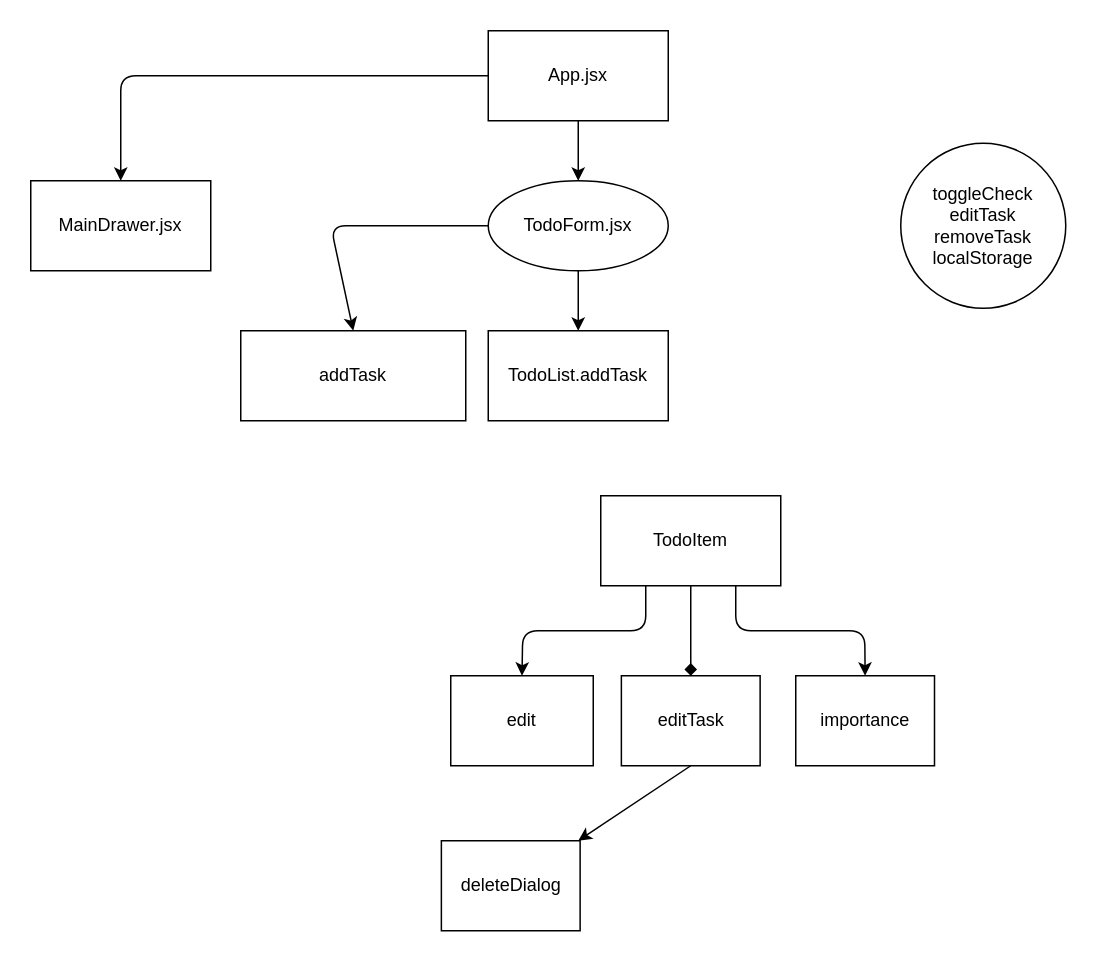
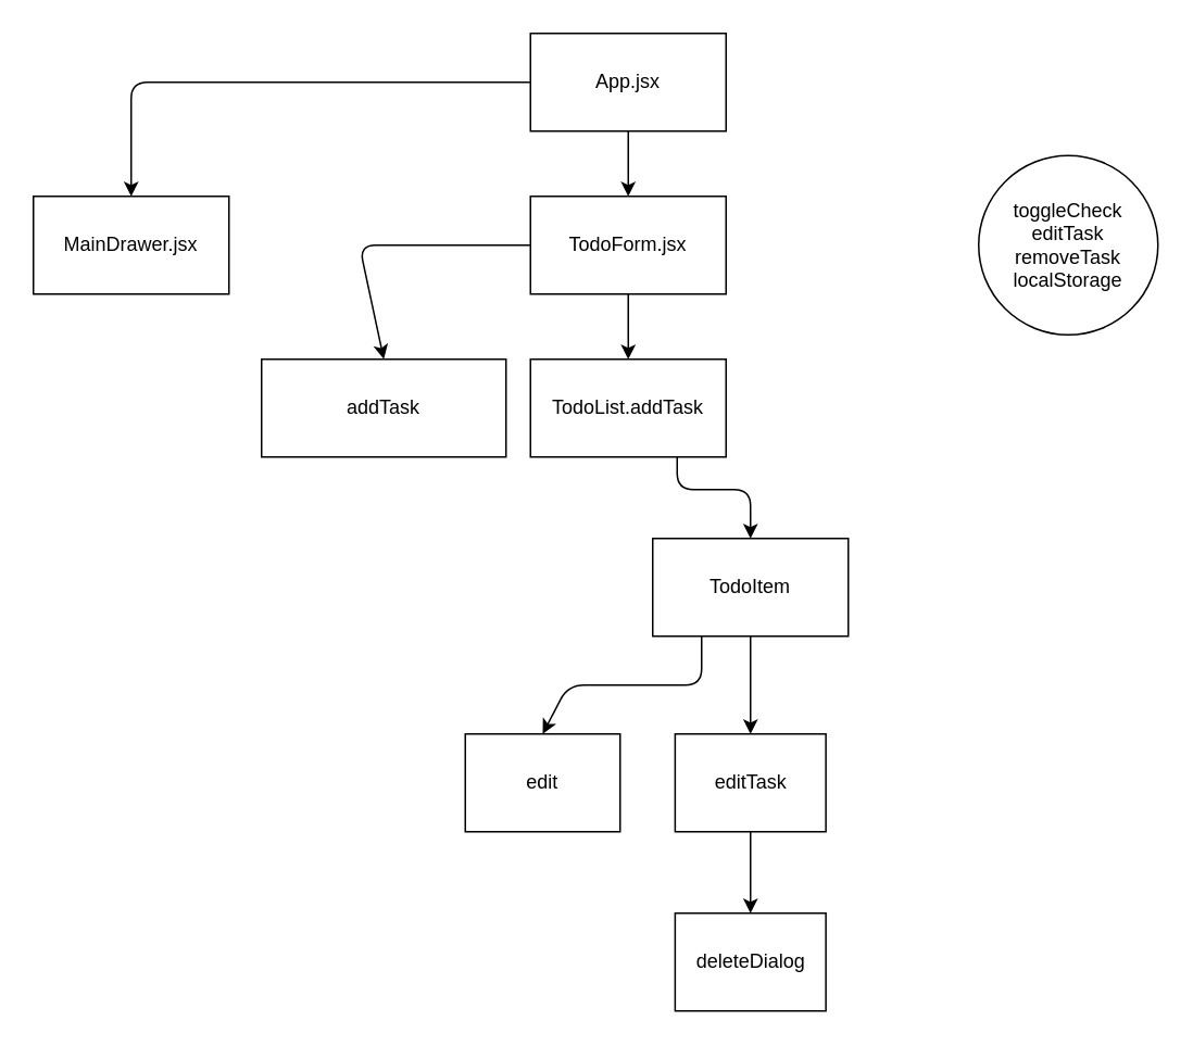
  <mxCell id="0" />
  <mxCell id="1" parent="0" />
  <mxCell id="2" style="edgeStyle=none;html=1;entryX=0.5;entryY=0;entryDx=0;entryDy=0;" edge="1" parent="1" source="4" target="8"><mxGeometry relative="1" as="geometry"><mxPoint x="385" y="100" as="targetPoint" /></mxGeometry></mxCell>
  <mxCell id="3" style="edgeStyle=none;html=1;exitX=0;exitY=0.5;exitDx=0;exitDy=0;entryX=0.5;entryY=0;entryDx=0;entryDy=0;" edge="1" parent="1" source="4" target="5"><mxGeometry relative="1" as="geometry"><Array as="points"><mxPoint x="80" y="50" /></Array></mxGeometry></mxCell>
  <mxCell id="4" value="App.jsx" style="rounded=0;whiteSpace=wrap;html=1;" vertex="1" parent="1"><mxGeometry x="325" width="120" height="60" as="geometry" y="20" /></mxCell>
  <mxCell id="5" value="MainDrawer.jsx" style="rounded=0;whiteSpace=wrap;html=1;" vertex="1" parent="1"><mxGeometry x="20" y="120" width="120" height="60" as="geometry" /></mxCell>
  <mxCell id="6" style="edgeStyle=none;html=1;" edge="1" parent="1" source="8" target="10"><mxGeometry relative="1" as="geometry" /></mxCell>
  <mxCell id="7" style="edgeStyle=none;html=1;exitX=0;exitY=0.5;exitDx=0;exitDy=0;entryX=0.5;entryY=0;entryDx=0;entryDy=0;" edge="1" parent="1" source="8" target="15"><mxGeometry relative="1" as="geometry"><Array as="points"><mxPoint x="220" y="150" /></Array></mxGeometry></mxCell>
- <mxCell id="8" value="TodoForm.jsx" style="ellipse;whiteSpace=wrap;html=1;" vertex="1" parent="1"><mxGeometry x="325" y="120" width="120" height="60" as="geometry" /></mxCell>
+ <mxCell id="8" value="TodoForm.jsx" style="rounded=0;whiteSpace=wrap;html=1;" vertex="1" parent="1"><mxGeometry x="325" y="120" width="120" height="60" as="geometry" /></mxCell>
+ <mxCell id="9" style="edgeStyle=none;html=1;exitX=0.75;exitY=1;exitDx=0;exitDy=0;entryX=0.5;entryY=0;entryDx=0;entryDy=0;" edge="1" parent="1" source="10" target="14"><mxGeometry relative="1" as="geometry"><Array as="points"><mxPoint x="415" y="300" /><mxPoint x="460" y="300" /></Array></mxGeometry></mxCell>
  <mxCell id="10" value="TodoList.addTask" style="rounded=0;whiteSpace=wrap;html=1;" vertex="1" parent="1"><mxGeometry x="325" y="220" width="120" height="60" as="geometry" /></mxCell>
  <mxCell id="11" style="edgeStyle=none;html=1;exitX=0.25;exitY=1;exitDx=0;exitDy=0;entryX=0.5;entryY=0;entryDx=0;entryDy=0;" edge="1" parent="1" source="14" target="19"><mxGeometry relative="1" as="geometry"><Array as="points"><mxPoint x="430" y="420" /><mxPoint x="348" y="420" /></Array></mxGeometry></mxCell>
- <mxCell id="12" style="edgeStyle=none;html=1;exitX=0.5;exitY=1;exitDx=0;exitDy=0;entryX=0.5;entryY=0;entryDx=0;entryDy=0;endArrow=diamond;" edge="1" parent="1" source="14" target="18"><mxGeometry relative="1" as="geometry" /></mxCell>
- <mxCell id="13" style="edgeStyle=none;html=1;exitX=0.75;exitY=1;exitDx=0;exitDy=0;entryX=0.5;entryY=0;entryDx=0;entryDy=0;" edge="1" parent="1" source="14" target="21"><mxGeometry relative="1" as="geometry"><Array as="points"><mxPoint x="490" y="420" /><mxPoint x="576" y="420" /></Array></mxGeometry></mxCell>
+ <mxCell id="12" style="edgeStyle=none;html=1;exitX=0.5;exitY=1;exitDx=0;exitDy=0;entryX=0.5;entryY=0;entryDx=0;entryDy=0;" edge="1" parent="1" source="14" target="18"><mxGeometry relative="1" as="geometry" /></mxCell>
  <mxCell id="14" value="TodoItem" style="rounded=0;whiteSpace=wrap;html=1;" vertex="1" parent="1"><mxGeometry x="400" y="330" width="120" height="60" as="geometry" /></mxCell>
  <mxCell id="15" value="addTask" style="rounded=0;whiteSpace=wrap;html=1;" vertex="1" parent="1"><mxGeometry x="160" y="220" width="150" height="60" as="geometry" /></mxCell>
  <mxCell id="16" style="edgeStyle=none;html=1;" edge="1" parent="1" source="18"><mxGeometry relative="1" as="geometry"><mxPoint x="460.938" y="510" as="targetPoint" /></mxGeometry></mxCell>
  <mxCell id="17" style="edgeStyle=none;html=1;exitX=0.5;exitY=1;exitDx=0;exitDy=0;" edge="1" parent="1" source="18" target="22"><mxGeometry relative="1" as="geometry" /></mxCell>
  <mxCell id="18" value="editTask" style="rounded=0;whiteSpace=wrap;html=1;" vertex="1" parent="1"><mxGeometry x="413.75" y="450" width="92.5" height="60" as="geometry" /></mxCell>
- <mxCell id="19" value="edit" style="rounded=0;whiteSpace=wrap;html=1;" vertex="1" parent="1"><mxGeometry x="300" y="450" width="95" height="60" as="geometry" /></mxCell>
+ <mxCell id="19" value="edit" style="rounded=0;whiteSpace=wrap;html=1;" vertex="1" parent="1"><mxGeometry x="285" y="450" width="95" height="60" as="geometry" /></mxCell>
  <mxCell id="20" value="toggleCheck&lt;br&gt;editTask&lt;br&gt;removeTask&lt;br&gt;localStorage" style="ellipse;whiteSpace=wrap;html=1;aspect=fixed;" vertex="1" parent="1"><mxGeometry x="600" y="95" width="110" height="110" as="geometry" /></mxCell>
- <mxCell id="21" value="importance" style="rounded=0;whiteSpace=wrap;html=1;" vertex="1" parent="1"><mxGeometry x="530" y="450" width="92.5" height="60" as="geometry" /></mxCell>
- <mxCell id="22" value="deleteDialog" style="rounded=0;whiteSpace=wrap;html=1;" vertex="1" parent="1"><mxGeometry x="293.75" y="560" width="92.5" height="60" as="geometry" /></mxCell>
+ <mxCell id="22" value="deleteDialog" style="rounded=0;whiteSpace=wrap;html=1;" vertex="1" parent="1"><mxGeometry x="413.75" y="560" width="92.5" height="60" as="geometry" /></mxCell>
